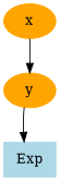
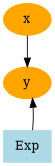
  digraph {
    node [color=orange style=filled]
    n1 [label=x]
    n2 [label=y]
    n3 [color=lightblue label=Exp shape=box]
    n1 -> n2
-   n2 -> n3
+   n3 -> n2
  }
